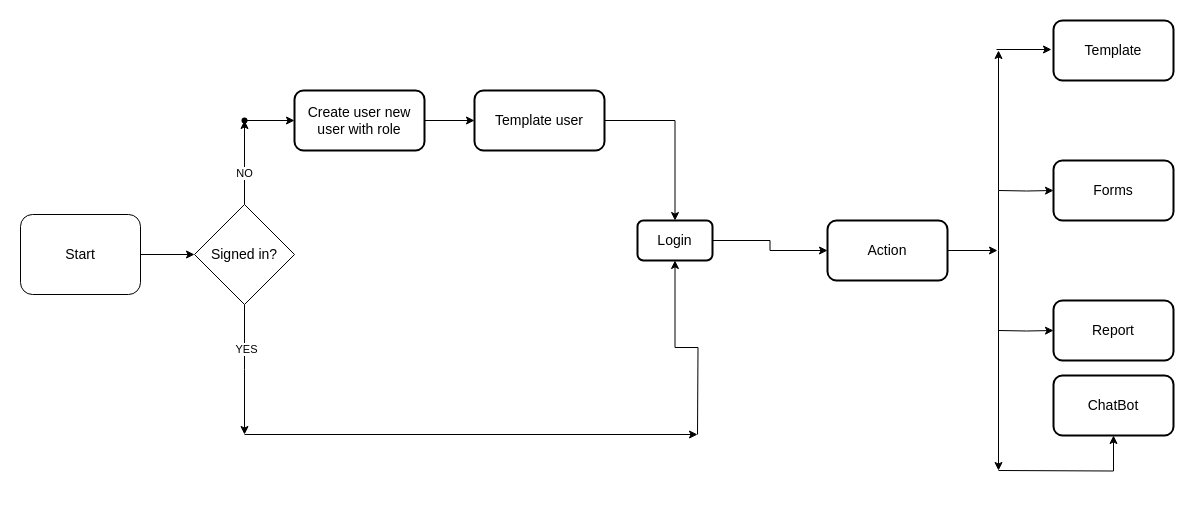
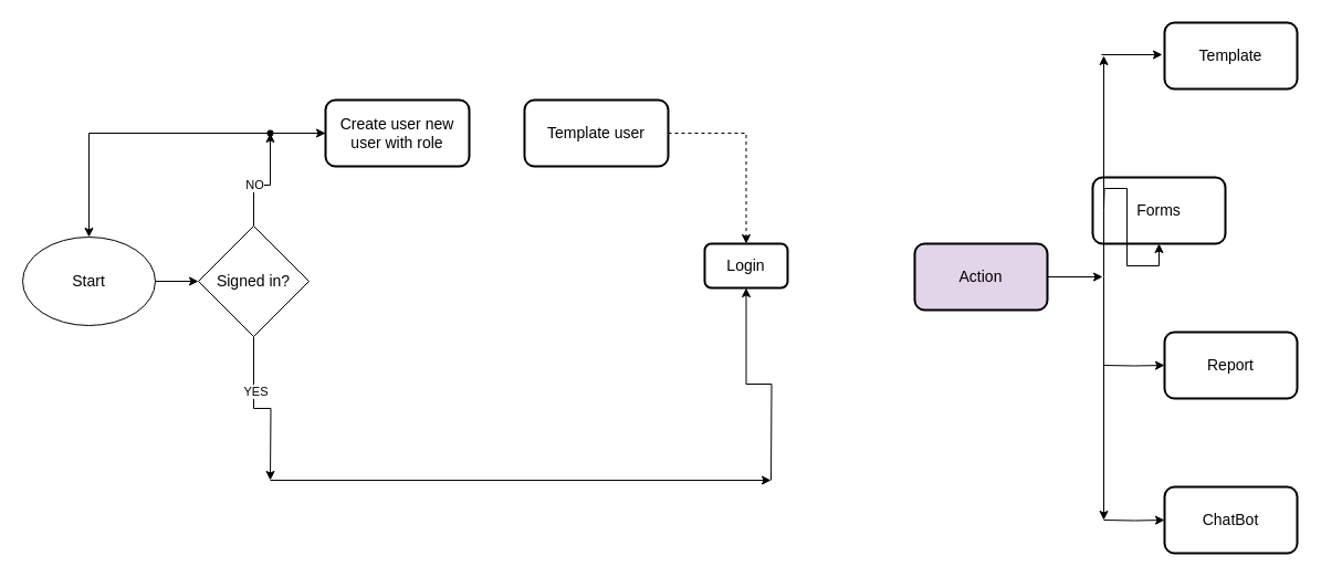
  <mxCell id="0" />
  <mxCell id="1" parent="0" />
  <mxCell id="2" value="" style="edgeStyle=orthogonalEdgeStyle;rounded=0;orthogonalLoop=1;jettySize=auto;html=1;" edge="1" parent="1" source="3" target="8"><mxGeometry relative="1" as="geometry" /></mxCell>
- <mxCell id="3" value="&lt;font style=&quot;font-size: 14px;&quot;&gt;Start&lt;/font&gt;" style="whiteSpace=wrap;html=1;rounded=1;" vertex="1" parent="1"><mxGeometry x="20" y="214" width="120" height="80" as="geometry" /></mxCell>
+ <mxCell id="3" value="&lt;font style=&quot;font-size: 14px;&quot;&gt;Start&lt;/font&gt;" style="ellipse;whiteSpace=wrap;html=1;" vertex="1" parent="1"><mxGeometry x="20" y="214" width="120" height="80" as="geometry" /></mxCell>
  <mxCell id="4" value="" style="edgeStyle=orthogonalEdgeStyle;rounded=0;orthogonalLoop=1;jettySize=auto;html=1;" edge="1" parent="1" source="8"><mxGeometry relative="1" as="geometry"><mxPoint x="244" y="434" as="targetPoint" /></mxGeometry></mxCell>
  <mxCell id="5" value="YES" style="edgeLabel;html=1;align=center;verticalAlign=middle;resizable=0;points=[];" vertex="1" connectable="0" parent="4"><mxGeometry x="-0.331" y="1" relative="1" as="geometry"><mxPoint as="offset" /></mxGeometry></mxCell>
  <mxCell id="6" value="" style="edgeStyle=orthogonalEdgeStyle;rounded=0;orthogonalLoop=1;jettySize=auto;html=1;" edge="1" parent="1" source="8" target="31"><mxGeometry relative="1" as="geometry" /></mxCell>
  <mxCell id="7" value="NO" style="edgeLabel;html=1;align=center;verticalAlign=middle;resizable=0;points=[];" vertex="1" connectable="0" parent="6"><mxGeometry x="-0.248" y="1" relative="1" as="geometry"><mxPoint as="offset" /></mxGeometry></mxCell>
- <mxCell id="8" value="&lt;font style=&quot;font-size: 14px;&quot;&gt;Signed in?&lt;/font&gt;" style="rhombus;whiteSpace=wrap;html=1;" vertex="1" parent="1"><mxGeometry x="194" y="204" width="100" height="100" as="geometry" /></mxCell>
+ <mxCell id="8" value="&lt;font style=&quot;font-size: 14px;&quot;&gt;Signed in?&lt;/font&gt;" style="rhombus;whiteSpace=wrap;html=1;" vertex="1" parent="1"><mxGeometry x="179" y="204" width="100" height="100" as="geometry" /></mxCell>
  <mxCell id="9" value="" style="edgeStyle=orthogonalEdgeStyle;rounded=0;orthogonalLoop=1;jettySize=auto;html=1;" edge="1" parent="1"><mxGeometry relative="1" as="geometry"><mxPoint x="764" y="100" as="sourcePoint" /></mxGeometry></mxCell>
- <mxCell id="10" value="" style="edgeStyle=orthogonalEdgeStyle;rounded=0;orthogonalLoop=1;jettySize=auto;html=1;" edge="1" parent="1" source="11" target="12"><mxGeometry relative="1" as="geometry" /></mxCell>
+ <mxCell id="10" value="" style="edgeStyle=orthogonalEdgeStyle;rounded=0;orthogonalLoop=1;jettySize=auto;html=1;" edge="1" parent="1" source="11" target="3"><mxGeometry relative="1" as="geometry" /></mxCell>
  <mxCell id="11" value="&lt;font style=&quot;font-size: 14px;&quot;&gt;Create user new user with role&lt;/font&gt;" style="rounded=1;whiteSpace=wrap;html=1;strokeWidth=2;" vertex="1" parent="1"><mxGeometry x="294" y="90" width="130" height="60" as="geometry" /></mxCell>
  <mxCell id="12" value="&lt;span style=&quot;font-size: 14px;&quot;&gt;Template user&lt;/span&gt;" style="rounded=1;whiteSpace=wrap;html=1;strokeWidth=2;" vertex="1" parent="1"><mxGeometry x="474" y="90" width="130" height="60" as="geometry" /></mxCell>
- <mxCell id="13" style="edgeStyle=orthogonalEdgeStyle;rounded=0;orthogonalLoop=1;jettySize=auto;html=1;" edge="1" parent="1" source="12" target="16"><mxGeometry relative="1" as="geometry"><mxPoint x="712.04" y="131.02" as="targetPoint" /></mxGeometry></mxCell>
+ <mxCell id="13" style="edgeStyle=orthogonalEdgeStyle;rounded=0;orthogonalLoop=1;jettySize=auto;html=1;dashed=1;" edge="1" parent="1" source="12" target="16"><mxGeometry relative="1" as="geometry"><mxPoint x="712.04" y="131.02" as="targetPoint" /></mxGeometry></mxCell>
  <mxCell id="14" value="" style="edgeStyle=orthogonalEdgeStyle;rounded=0;orthogonalLoop=1;jettySize=auto;html=1;" edge="1" parent="1"><mxGeometry relative="1" as="geometry"><mxPoint x="996" y="49" as="sourcePoint" /><mxPoint x="1051" y="49" as="targetPoint" /></mxGeometry></mxCell>
- <mxCell id="15" value="" style="edgeStyle=orthogonalEdgeStyle;rounded=0;orthogonalLoop=1;jettySize=auto;html=1;" edge="1" parent="1" source="16" target="17"><mxGeometry relative="1" as="geometry" /></mxCell>
  <mxCell id="16" value="&lt;font style=&quot;font-size: 14px;&quot;&gt;Login&lt;/font&gt;" style="rounded=1;whiteSpace=wrap;html=1;strokeWidth=2;" vertex="1" parent="1"><mxGeometry x="637" y="220" width="75" height="40" as="geometry" /></mxCell>
- <mxCell id="17" value="&lt;font style=&quot;font-size: 14px;&quot;&gt;Action&lt;/font&gt;" style="rounded=1;whiteSpace=wrap;html=1;strokeWidth=2;" vertex="1" parent="1"><mxGeometry x="827" y="220" width="120" height="60" as="geometry" /></mxCell>
+ <mxCell id="17" value="&lt;font style=&quot;font-size: 14px;&quot;&gt;Action&lt;/font&gt;" style="rounded=1;whiteSpace=wrap;html=1;strokeWidth=2;fillColor=#e1d5e7;" vertex="1" parent="1"><mxGeometry x="827" y="220" width="120" height="60" as="geometry" /></mxCell>
  <mxCell id="18" value="&lt;font style=&quot;font-size: 14px;&quot;&gt;Template&lt;/font&gt;" style="rounded=1;whiteSpace=wrap;html=1;strokeWidth=2;" vertex="1" parent="1"><mxGeometry x="1053" y="20" width="120" height="60" as="geometry" /></mxCell>
- <mxCell id="19" value="&lt;font style=&quot;font-size: 14px;&quot;&gt;Forms&lt;/font&gt;" style="rounded=1;whiteSpace=wrap;html=1;strokeWidth=2;" vertex="1" parent="1"><mxGeometry x="1053" y="160" width="120" height="60" as="geometry" /></mxCell>
+ <mxCell id="19" value="&lt;font style=&quot;font-size: 14px;&quot;&gt;Forms&lt;/font&gt;" style="rounded=1;whiteSpace=wrap;html=1;strokeWidth=2;" vertex="1" parent="1"><mxGeometry x="988" y="160" width="120" height="60" as="geometry" /></mxCell>
  <mxCell id="20" value="&lt;span style=&quot;font-size: 14px;&quot;&gt;Report&lt;/span&gt;" style="rounded=1;whiteSpace=wrap;html=1;strokeWidth=2;" vertex="1" parent="1"><mxGeometry x="1053" y="300" width="120" height="60" as="geometry" /></mxCell>
- <mxCell id="21" value="&lt;font style=&quot;font-size: 14px;&quot;&gt;ChatBot&lt;/font&gt;" style="rounded=1;whiteSpace=wrap;html=1;strokeWidth=2;" vertex="1" parent="1"><mxGeometry x="1053" y="375" width="120" height="60" as="geometry" /></mxCell>
+ <mxCell id="21" value="&lt;font style=&quot;font-size: 14px;&quot;&gt;ChatBot&lt;/font&gt;" style="rounded=1;whiteSpace=wrap;html=1;strokeWidth=2;" vertex="1" parent="1"><mxGeometry x="1053" y="440" width="120" height="60" as="geometry" /></mxCell>
  <mxCell id="22" value="" style="edgeStyle=orthogonalEdgeStyle;rounded=0;orthogonalLoop=1;jettySize=auto;html=1;" edge="1" parent="1"><mxGeometry relative="1" as="geometry"><mxPoint x="998" y="250" as="sourcePoint" /><mxPoint x="998" y="50" as="targetPoint" /><Array as="points"><mxPoint x="998" y="190" /><mxPoint x="998" y="190" /></Array></mxGeometry></mxCell>
  <mxCell id="23" value="" style="edgeStyle=orthogonalEdgeStyle;rounded=0;orthogonalLoop=1;jettySize=auto;html=1;" edge="1" parent="1"><mxGeometry relative="1" as="geometry"><mxPoint x="998" y="250" as="sourcePoint" /><mxPoint x="998" y="470" as="targetPoint" /></mxGeometry></mxCell>
  <mxCell id="24" value="" style="endArrow=classic;html=1;rounded=0;" edge="1" parent="1"><mxGeometry width="50" height="50" relative="1" as="geometry"><mxPoint x="947" y="250" as="sourcePoint" /><mxPoint x="997" y="250" as="targetPoint" /></mxGeometry></mxCell>
  <mxCell id="25" value="" style="edgeStyle=orthogonalEdgeStyle;rounded=0;orthogonalLoop=1;jettySize=auto;html=1;" edge="1" parent="1" target="21"><mxGeometry relative="1" as="geometry"><mxPoint x="998" y="470" as="sourcePoint" /></mxGeometry></mxCell>
  <mxCell id="26" value="" style="edgeStyle=orthogonalEdgeStyle;rounded=0;orthogonalLoop=1;jettySize=auto;html=1;" edge="1" parent="1" target="20"><mxGeometry relative="1" as="geometry"><mxPoint x="998" y="330" as="sourcePoint" /></mxGeometry></mxCell>
  <mxCell id="27" value="" style="edgeStyle=orthogonalEdgeStyle;rounded=0;orthogonalLoop=1;jettySize=auto;html=1;" edge="1" parent="1" target="19"><mxGeometry relative="1" as="geometry"><mxPoint x="998" y="190" as="sourcePoint" /></mxGeometry></mxCell>
  <mxCell id="28" value="" style="edgeStyle=orthogonalEdgeStyle;rounded=0;orthogonalLoop=1;jettySize=auto;html=1;" edge="1" parent="1"><mxGeometry relative="1" as="geometry"><mxPoint x="244" y="434" as="sourcePoint" /><mxPoint x="697" y="434" as="targetPoint" /></mxGeometry></mxCell>
  <mxCell id="29" value="" style="edgeStyle=orthogonalEdgeStyle;rounded=0;orthogonalLoop=1;jettySize=auto;html=1;entryX=0.5;entryY=1;entryDx=0;entryDy=0;" edge="1" parent="1" target="16"><mxGeometry relative="1" as="geometry"><mxPoint x="697" y="434" as="sourcePoint" /><mxPoint x="697" y="290" as="targetPoint" /></mxGeometry></mxCell>
  <mxCell id="30" value="" style="edgeStyle=orthogonalEdgeStyle;rounded=0;orthogonalLoop=1;jettySize=auto;html=1;" edge="1" parent="1" source="31" target="11"><mxGeometry relative="1" as="geometry" /></mxCell>
  <mxCell id="31" value="" style="shape=waypoint;sketch=0;size=6;pointerEvents=1;points=[];fillColor=default;resizable=0;rotatable=0;perimeter=centerPerimeter;snapToPoint=1;" vertex="1" parent="1"><mxGeometry x="234" y="110" width="20" height="20" as="geometry" /></mxCell>
